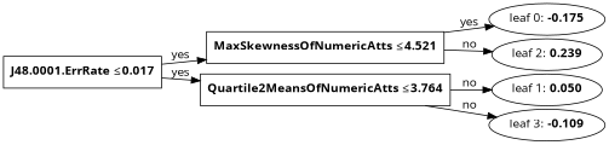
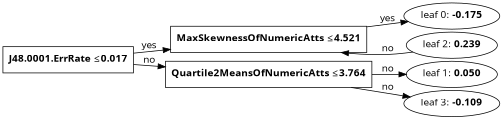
  digraph {
    fontname="Open Sans"
    nodesep=0.05
    rankdir=LR
    ranksep=0.3
    node [fontname="Open Sans"]
    edge [fontname="Open Sans"]
    n1 [fillcolor=white label=<<B>J48.0001.ErrRate</B> &#8804;<B>0.017</B>> shape=rectangle]
    n2 [fillcolor=white label=<<B>MaxSkewnessOfNumericAtts</B> &#8804;<B>4.521</B>> shape=rectangle]
    n3 [fillcolor=white label=<<B>Quartile2MeansOfNumericAtts</B> &#8804;<B>3.764</B>> shape=rectangle]
    n4 [label=<leaf 0: <B>-0.175</B>>]
    n5 [label=<leaf 2: <B>0.239</B>>]
    n6 [label=<leaf 1: <B>0.050</B>>]
    n7 [label=<leaf 3: <B>-0.109</B>>]
    n1 -> n2 [label=yes]
-   n1 -> n3 [label=yes]
+   n1 -> n3 [label=no]
    n2 -> n4 [label=yes]
-   n2 -> n5 [label=no]
+   n5 -> n2 [label=no]
    n3 -> n6 [label=no]
    n3 -> n7 [label=no]
  }
